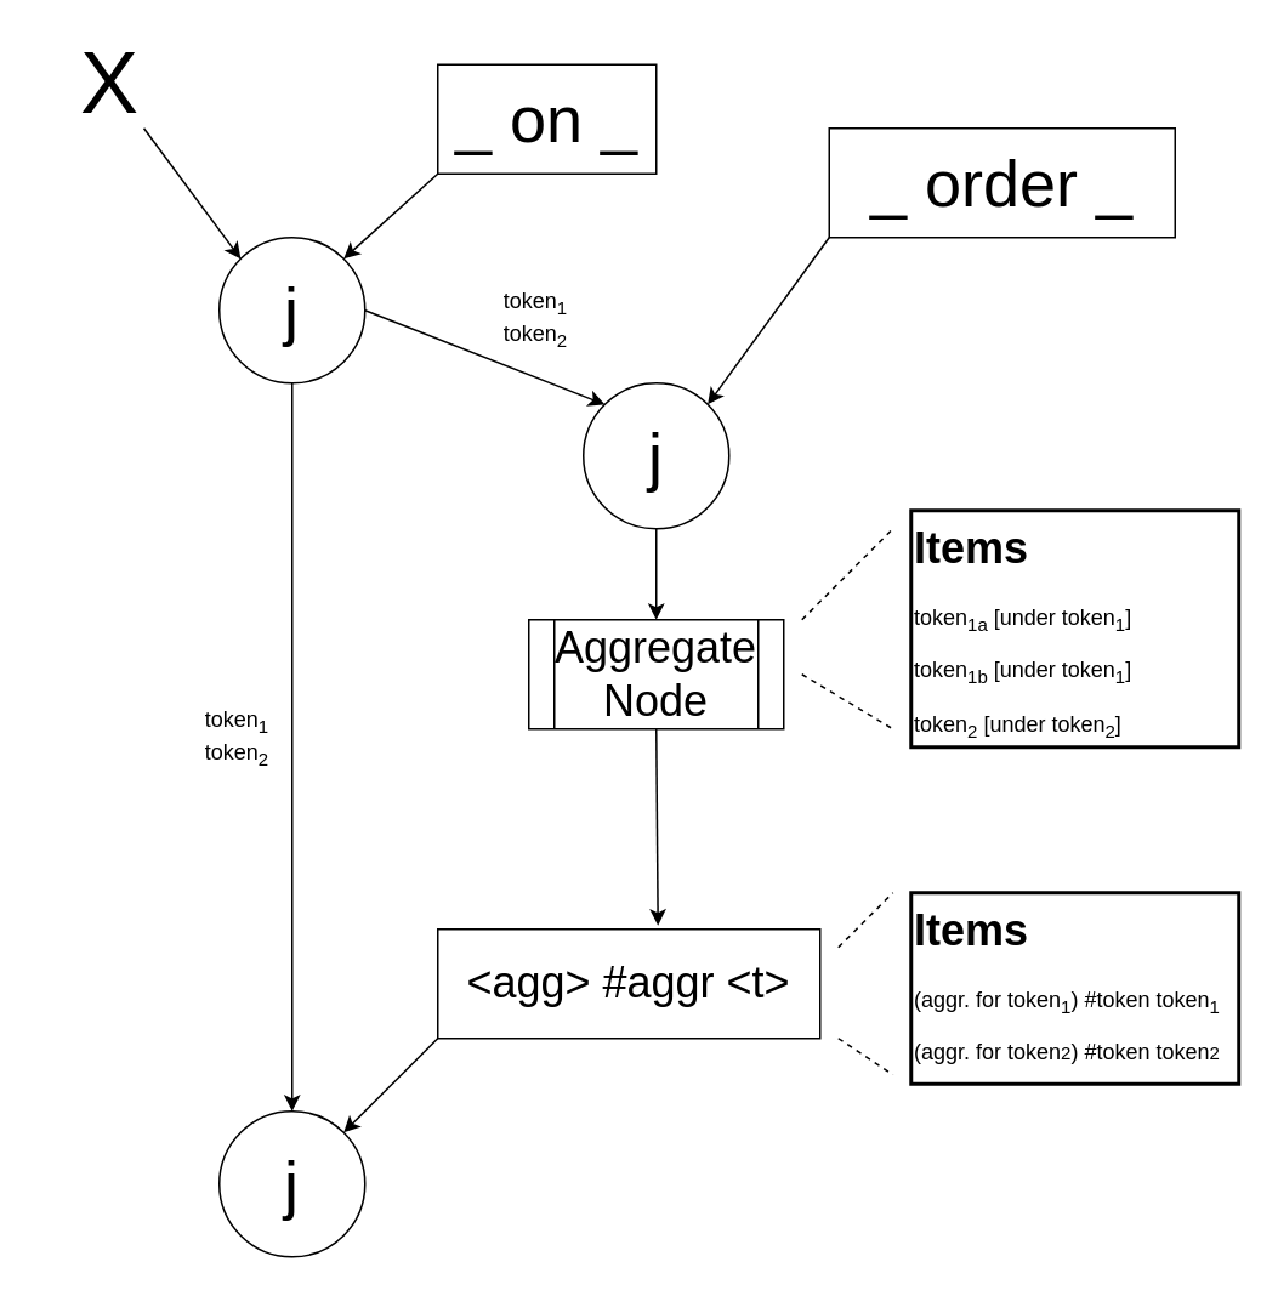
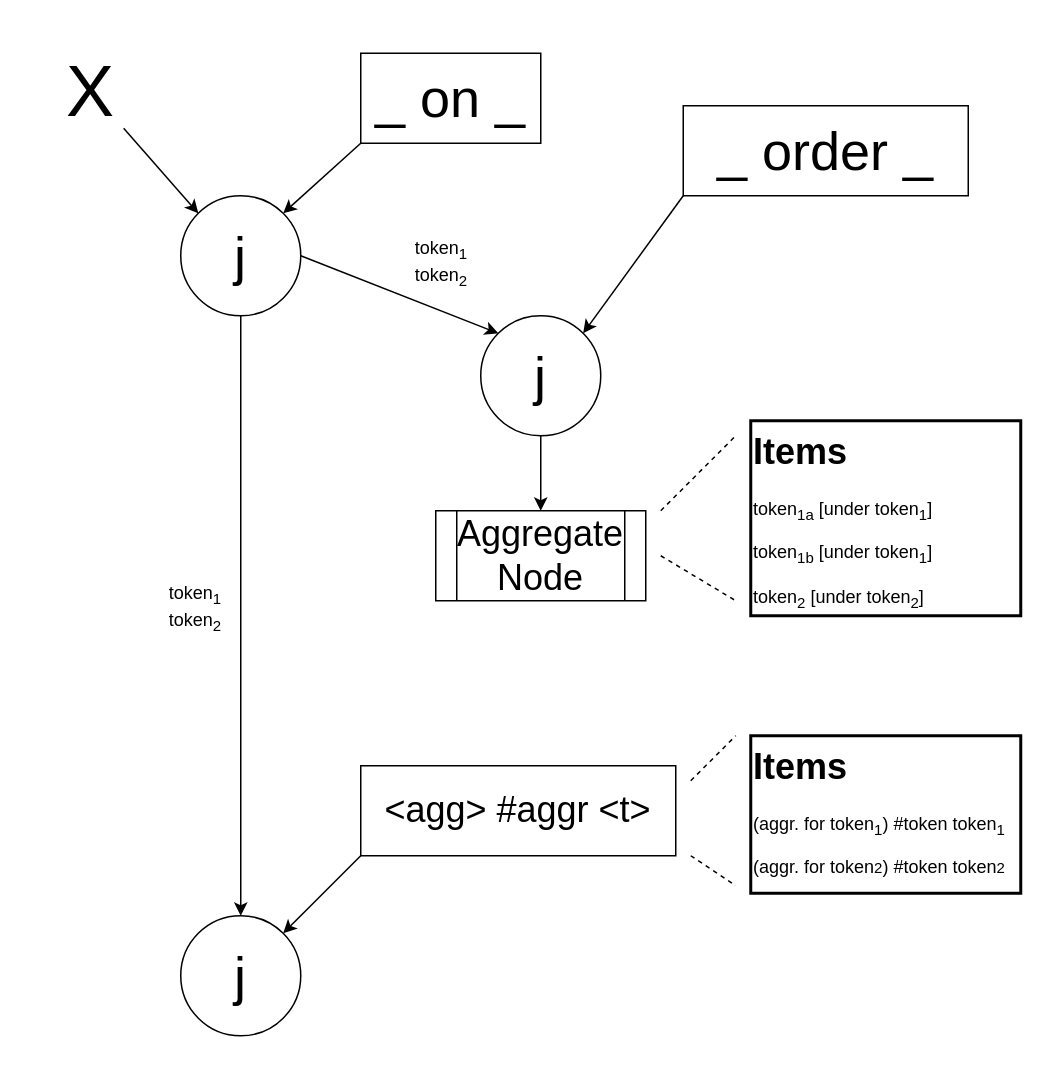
  <mxCell id="0" />
  <mxCell id="1" parent="0" />
  <mxCell id="2" value="&lt;font style=&quot;font-size: 36px;&quot;&gt;j&lt;/font&gt;" style="ellipse;whiteSpace=wrap;html=1;aspect=fixed;" vertex="1" parent="1"><mxGeometry x="120" y="130" width="80" height="80" as="geometry" /></mxCell>
  <mxCell id="3" value="" style="endArrow=classic;html=1;rounded=0;entryX=0;entryY=0;entryDx=0;entryDy=0;" edge="1" parent="1" source="4" target="2"><mxGeometry width="50" height="50" relative="1" as="geometry"><mxPoint x="70" y="80" as="sourcePoint" /><mxPoint x="80" y="130" as="targetPoint" /></mxGeometry></mxCell>
- <mxCell id="4" value="&lt;font style=&quot;font-size: 48px;&quot;&gt;X&lt;/font&gt;" style="text;html=1;align=center;verticalAlign=middle;whiteSpace=wrap;rounded=0;" vertex="1" parent="1"><mxGeometry x="20" y="20" width="80" height="50" as="geometry" /></mxCell>
+ <mxCell id="4" value="&lt;font style=&quot;font-size: 48px;&quot;&gt;X&lt;/font&gt;" style="text;html=1;align=center;verticalAlign=middle;whiteSpace=wrap;rounded=0;" vertex="1" parent="1"><mxGeometry x="20" y="35" width="80" height="50" as="geometry" /></mxCell>
  <mxCell id="5" value="&lt;font style=&quot;font-size: 36px;&quot;&gt;_ on _&lt;/font&gt;" style="rounded=0;whiteSpace=wrap;html=1;" vertex="1" parent="1"><mxGeometry x="240" y="35" width="120" height="60" as="geometry" /></mxCell>
  <mxCell id="6" value="" style="endArrow=classic;html=1;rounded=0;entryX=1;entryY=0;entryDx=0;entryDy=0;exitX=0;exitY=1;exitDx=0;exitDy=0;" edge="1" parent="1" source="5" target="2"><mxGeometry width="50" height="50" relative="1" as="geometry"><mxPoint x="260" y="190" as="sourcePoint" /><mxPoint x="310" y="140" as="targetPoint" /></mxGeometry></mxCell>
  <mxCell id="7" value="&lt;font style=&quot;font-size: 36px;&quot;&gt;j&lt;/font&gt;" style="ellipse;whiteSpace=wrap;html=1;aspect=fixed;" vertex="1" parent="1"><mxGeometry x="120" y="610" width="80" height="80" as="geometry" /></mxCell>
  <mxCell id="8" value="" style="endArrow=classic;html=1;rounded=0;entryX=0.5;entryY=0;entryDx=0;entryDy=0;exitX=0.5;exitY=1;exitDx=0;exitDy=0;" edge="1" parent="1" source="2" target="7"><mxGeometry width="50" height="50" relative="1" as="geometry"><mxPoint x="90" y="450" as="sourcePoint" /><mxPoint x="140" y="400" as="targetPoint" /></mxGeometry></mxCell>
  <mxCell id="9" value="&lt;font style=&quot;font-size: 36px;&quot;&gt;j&lt;/font&gt;" style="ellipse;whiteSpace=wrap;html=1;aspect=fixed;" vertex="1" parent="1"><mxGeometry x="320" y="210" width="80" height="80" as="geometry" /></mxCell>
  <mxCell id="10" value="" style="endArrow=classic;html=1;rounded=0;entryX=0;entryY=0;entryDx=0;entryDy=0;exitX=1;exitY=0.5;exitDx=0;exitDy=0;" edge="1" parent="1" source="2" target="9"><mxGeometry width="50" height="50" relative="1" as="geometry"><mxPoint x="230" y="210" as="sourcePoint" /><mxPoint x="280" y="160" as="targetPoint" /></mxGeometry></mxCell>
  <mxCell id="11" value="&lt;font style=&quot;font-size: 36px;&quot;&gt;_ order _&lt;/font&gt;" style="rounded=0;whiteSpace=wrap;html=1;" vertex="1" parent="1"><mxGeometry x="455" y="70" width="190" height="60" as="geometry" /></mxCell>
  <mxCell id="12" value="" style="endArrow=classic;html=1;rounded=0;exitX=0;exitY=1;exitDx=0;exitDy=0;entryX=1;entryY=0;entryDx=0;entryDy=0;" edge="1" parent="1" source="11" target="9"><mxGeometry width="50" height="50" relative="1" as="geometry"><mxPoint x="392" y="270" as="sourcePoint" /><mxPoint x="360" y="220" as="targetPoint" /></mxGeometry></mxCell>
  <mxCell id="13" value="&lt;font style=&quot;font-size: 24px;&quot;&gt;Aggregate&lt;/font&gt;&lt;div&gt;&lt;font style=&quot;font-size: 24px;&quot;&gt;Node&lt;/font&gt;&lt;/div&gt;" style="shape=process;whiteSpace=wrap;html=1;backgroundOutline=1;" vertex="1" parent="1"><mxGeometry x="290" y="340" width="140" height="60" as="geometry" /></mxCell>
  <mxCell id="14" value="" style="endArrow=classic;html=1;rounded=0;exitX=0.5;exitY=1;exitDx=0;exitDy=0;entryX=0.5;entryY=0;entryDx=0;entryDy=0;" edge="1" parent="1" source="9" target="13"><mxGeometry width="50" height="50" relative="1" as="geometry"><mxPoint x="370" y="330" as="sourcePoint" /><mxPoint x="420" y="280" as="targetPoint" /></mxGeometry></mxCell>
  <mxCell id="15" value="&lt;font style=&quot;font-size: 24px;&quot;&gt;&amp;lt;agg&amp;gt; #aggr &amp;lt;t&amp;gt;&lt;/font&gt;" style="rounded=0;whiteSpace=wrap;html=1;" vertex="1" parent="1"><mxGeometry x="240" y="510" width="210" height="60" as="geometry" /></mxCell>
  <mxCell id="16" value="" style="endArrow=classic;html=1;rounded=0;exitX=0;exitY=1;exitDx=0;exitDy=0;" edge="1" parent="1" source="15" target="7"><mxGeometry width="50" height="50" relative="1" as="geometry"><mxPoint x="354" y="630" as="sourcePoint" /><mxPoint x="270" y="582" as="targetPoint" /></mxGeometry></mxCell>
- <mxCell id="17" value="" style="endArrow=classic;html=1;rounded=0;exitX=0.5;exitY=1;exitDx=0;exitDy=0;entryX=0.576;entryY=-0.033;entryDx=0;entryDy=0;entryPerimeter=0;" edge="1" parent="1" source="13" target="15"><mxGeometry width="50" height="50" relative="1" as="geometry"><mxPoint x="430" y="450" as="sourcePoint" /><mxPoint x="480" y="400" as="targetPoint" /></mxGeometry></mxCell>
  <mxCell id="18" value="&lt;h1 style=&quot;margin-top: 0px;&quot;&gt;Items&lt;/h1&gt;&lt;p&gt;token&lt;sub&gt;1a&lt;/sub&gt; [under token&lt;sub&gt;1&lt;/sub&gt;]&lt;/p&gt;&lt;p&gt;token&lt;sub&gt;1b&lt;/sub&gt; [under token&lt;sub&gt;1&lt;/sub&gt;]&lt;/p&gt;&lt;p&gt;token&lt;sub&gt;2&lt;/sub&gt; [under token&lt;sub&gt;2&lt;/sub&gt;]&lt;/p&gt;" style="text;html=1;whiteSpace=wrap;overflow=hidden;rounded=0;perimeterSpacing=0;strokeWidth=2;strokeColor=default;" vertex="1" parent="1"><mxGeometry x="500" y="280" width="180" height="130" as="geometry" /></mxCell>
  <mxCell id="19" value="" style="endArrow=none;html=1;rounded=0;jumpStyle=gap;dashed=1;" edge="1" parent="1"><mxGeometry width="50" height="50" relative="1" as="geometry"><mxPoint x="440" y="340" as="sourcePoint" /><mxPoint x="490" y="290" as="targetPoint" /></mxGeometry></mxCell>
  <mxCell id="20" value="" style="endArrow=none;html=1;rounded=0;dashed=1;" edge="1" parent="1"><mxGeometry width="50" height="50" relative="1" as="geometry"><mxPoint x="440" y="370" as="sourcePoint" /><mxPoint x="490" y="400" as="targetPoint" /></mxGeometry></mxCell>
  <mxCell id="21" value="token&lt;sub&gt;1&lt;/sub&gt;&lt;div&gt;token&lt;sub&gt;2&lt;/sub&gt;&lt;/div&gt;" style="text;html=1;align=center;verticalAlign=middle;whiteSpace=wrap;rounded=0;" vertex="1" parent="1"><mxGeometry x="264" y="160" width="60" height="30" as="geometry" /></mxCell>
  <mxCell id="22" value="token&lt;sub&gt;1&lt;/sub&gt;&lt;div&gt;token&lt;sub&gt;2&lt;/sub&gt;&lt;/div&gt;" style="text;html=1;align=center;verticalAlign=middle;whiteSpace=wrap;rounded=0;" vertex="1" parent="1"><mxGeometry x="100" y="390" width="60" height="30" as="geometry" /></mxCell>
  <mxCell id="23" value="&lt;h1 style=&quot;margin-top: 0px;&quot;&gt;Items&lt;/h1&gt;&lt;p&gt;(aggr. for token&lt;sub&gt;1&lt;/sub&gt;) #token token&lt;sub&gt;1&lt;/sub&gt;&lt;/p&gt;&lt;p&gt;(aggr. for token&lt;span style=&quot;font-size: 10px;&quot;&gt;2&lt;/span&gt;) #token token&lt;span style=&quot;font-size: 10px;&quot;&gt;2&lt;/span&gt;&lt;/p&gt;" style="text;html=1;whiteSpace=wrap;overflow=hidden;rounded=0;perimeterSpacing=0;strokeWidth=2;strokeColor=default;" vertex="1" parent="1"><mxGeometry x="500" y="490" width="180" height="105" as="geometry" /></mxCell>
  <mxCell id="24" value="" style="endArrow=none;html=1;rounded=0;jumpStyle=gap;dashed=1;" edge="1" parent="1"><mxGeometry width="50" height="50" relative="1" as="geometry"><mxPoint x="460" y="520" as="sourcePoint" /><mxPoint x="490" y="490" as="targetPoint" /></mxGeometry></mxCell>
  <mxCell id="25" value="" style="endArrow=none;html=1;rounded=0;dashed=1;" edge="1" parent="1"><mxGeometry width="50" height="50" relative="1" as="geometry"><mxPoint x="460" y="570" as="sourcePoint" /><mxPoint x="490" y="590" as="targetPoint" /></mxGeometry></mxCell>
